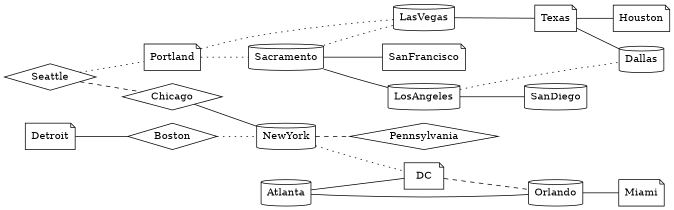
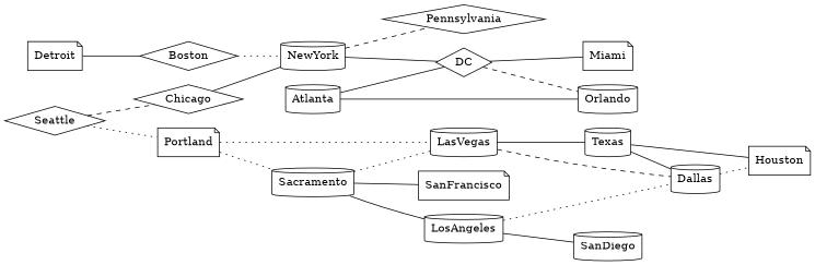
  graph {
    rankdir=LR
    node [shape=cylinder]
    edge [style=solid]
    Seattle [shape=diamond]
    Portland [shape=note]
    Chicago [shape=diamond]
    Sacramento
    LasVegas
    NewYork
    SanFrancisco [shape=note]
    LosAngeles
    Dallas
-   Texas [shape=note]
+   Texas
    Detroit [shape=note]
    Boston [shape=diamond]
    Houston [shape=note]
    Pennsylvania [shape=diamond]
-   DC [shape=note]
+   DC [shape=diamond]
    SanDiego
    Orlando
    Atlanta
    Miami [shape=note]
    Seattle -- Portland [style=dotted]
    Seattle -- Chicago [style=dashed]
    Portland -- Sacramento [style=dotted]
    Portland -- LasVegas [style=dotted]
    Chicago -- NewYork
    Sacramento -- LasVegas [style=dotted]
    Sacramento -- SanFrancisco
    Sacramento -- LosAngeles
+   LasVegas -- Dallas [style=dashed]
    LasVegas -- Texas
    NewYork -- Pennsylvania [style=dashed]
-   NewYork -- DC [style=dotted]
+   NewYork -- DC
    LosAngeles -- Dallas [style=dotted]
    LosAngeles -- SanDiego
+   Dallas -- Houston [style=dotted]
    Texas -- Dallas
    Texas -- Houston
    Detroit -- Boston
    Boston -- NewYork [style=dotted]
    DC -- Orlando [style=dashed]
-   Orlando -- Miami
+   DC -- Miami
    Atlanta -- DC
    Atlanta -- Orlando
  }
